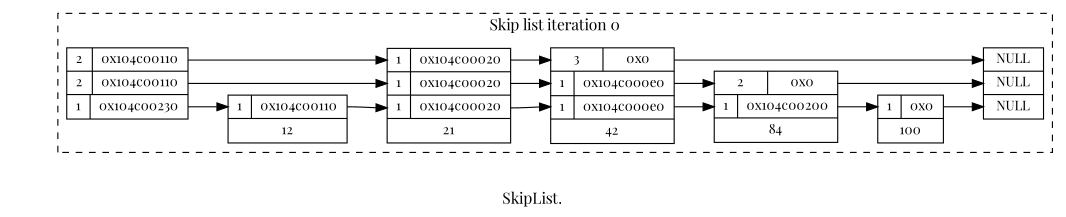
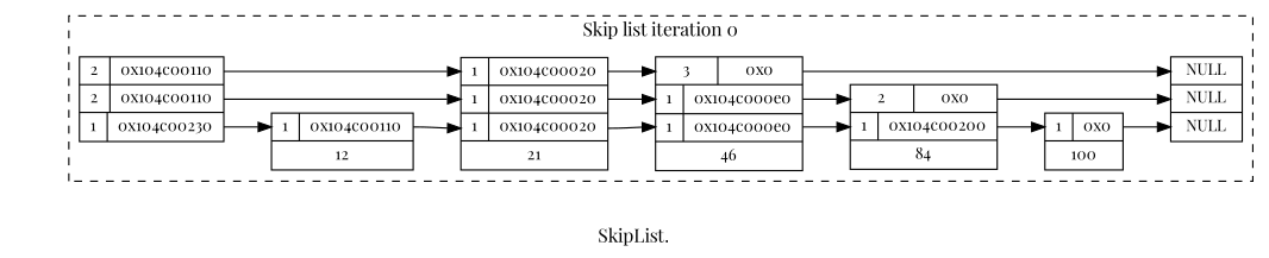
  digraph {
    label="SkipList."
    rankdir=LR
    fontname="Playfair Display"
    node [fontsize=12 shape=record fontname="Playfair Display"]
    edge [headport=w1 tailport=f1 fontname="Playfair Display"]
    n1 [label="{ 2 | <f3> 0x104c00110} | { 2 | <f2> 0x104c00110} | { 1 | <f1> 0x104c00230}"]
    n2 [label=" { <w1> 1 | <f1> 0x104c00110 } | <f0> 12"]
    n3 [label=" { <w3> 1 | <f3> 0x104c00020 } | { <w2> 1 | <f2> 0x104c00020 } | { <w1> 1 | <f1> 0x104c00020 } | <f0> 21"]
-   n4 [label=" { <w3> 3 | <f3> 0x0 } | { <w2> 1 | <f2> 0x104c000e0 } | { <w1> 1 | <f1> 0x104c000e0 } | <f0> 42"]
+   n4 [label=" { <w3> 3 | <f3> 0x0 } | { <w2> 1 | <f2> 0x104c000e0 } | { <w1> 1 | <f1> 0x104c000e0 } | <f0> 46"]
    n5 [label=" { <w2> 2 | <f2> 0x0 } | { <w1> 1 | <f1> 0x104c00200 } | <f0> 84"]
    n6 [label="<w3> NULL | <w2> NULL | <w1> NULL"]
    n7 [label=" { <w1> 1 | <f1> 0x0 } | <f0> 100"]
    n8 [label="<f0> | " style=invis width=0.01]
    subgraph cluster_1 {
      label="Skip list iteration 0"
      style=dashed
      n1
      n2
      n3
      n4
      n5
      n6
      n7
    }
    n1 -> n2
    n1 -> n3 [headport=w2 tailport=f2]
    n1 -> n3 [headport=w3 tailport=f3]
    n2 -> n3
    n3 -> n4
    n3 -> n4 [headport=w2 tailport=f2]
    n3 -> n4 [headport=w3 tailport=f3]
    n4 -> n5
    n4 -> n5 [headport=w2 tailport=f2]
    n4 -> n6 [headport=w3 tailport=f3]
    n5 -> n6 [headport=w2 tailport=f2]
    n5 -> n7
    n7 -> n6
    n8 -> n1 [style=invis tailport=f0 headport=""]
  }
